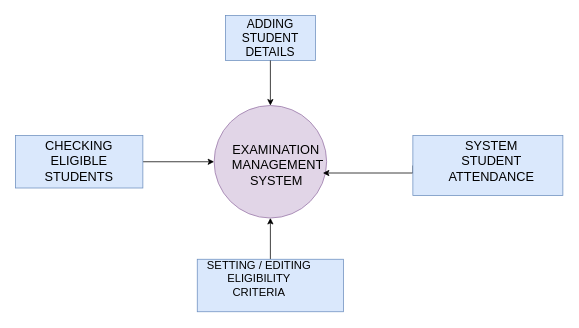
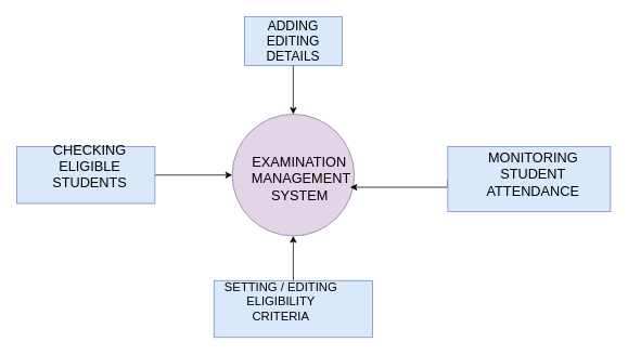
  <mxCell id="0" />
  <mxCell id="1" parent="0" />
  <mxCell id="2" style="edgeStyle=orthogonalEdgeStyle;rounded=0;orthogonalLoop=1;jettySize=auto;html=1;exitX=1;exitY=0.5;exitDx=0;exitDy=0;entryX=0;entryY=0.5;entryDx=0;entryDy=0;" edge="1" parent="1" source="3" target="4"><mxGeometry relative="1" as="geometry" /></mxCell>
  <mxCell id="3" value="" style="rounded=0;whiteSpace=wrap;html=1;fillColor=#dae8fc;strokeColor=#6c8ebf;" vertex="1" parent="1"><mxGeometry x="20" y="180" width="170" height="70" as="geometry" /></mxCell>
  <mxCell id="4" value="" style="ellipse;whiteSpace=wrap;html=1;aspect=fixed;fillColor=#e1d5e7;strokeColor=#9673a6;" vertex="1" parent="1"><mxGeometry x="285" y="140" width="150" height="150" as="geometry" /></mxCell>
  <mxCell id="5" value="&lt;font style=&quot;font-size: 17px&quot;&gt;EXAMINATION&amp;nbsp;&lt;br&gt;MANAGEMENT&lt;br&gt;SYSTEM&lt;/font&gt;&amp;nbsp;" style="text;html=1;strokeColor=none;fillColor=none;align=center;verticalAlign=middle;whiteSpace=wrap;rounded=0;" vertex="1" parent="1"><mxGeometry x="350" y="210" width="40" height="20" as="geometry" /></mxCell>
- <mxCell id="6" value="&lt;font style=&quot;font-size: 17px&quot;&gt;CHECKING ELIGIBLE STUDENTS&lt;/font&gt;" style="text;html=1;strokeColor=none;fillColor=none;align=center;verticalAlign=middle;whiteSpace=wrap;rounded=0;" vertex="1" parent="1"><mxGeometry x="35" y="195" width="140" height="40" as="geometry" /></mxCell>
+ <mxCell id="6" value="&lt;font style=&quot;font-size: 17px&quot;&gt;CHECKING ELIGIBLE STUDENTS&lt;/font&gt;" style="text;html=1;strokeColor=none;fillColor=none;align=center;verticalAlign=middle;whiteSpace=wrap;rounded=0;" vertex="1" parent="1"><mxGeometry x="40" y="185" width="140" height="40" as="geometry" /></mxCell>
  <mxCell id="7" value="" style="rounded=0;whiteSpace=wrap;html=1;fillColor=#dae8fc;strokeColor=#6c8ebf;" vertex="1" parent="1"><mxGeometry x="300" y="20" width="120" height="60" as="geometry" /></mxCell>
  <mxCell id="8" style="edgeStyle=orthogonalEdgeStyle;rounded=0;orthogonalLoop=1;jettySize=auto;html=1;" edge="1" parent="1"><mxGeometry relative="1" as="geometry"><mxPoint x="360" y="140" as="targetPoint" /><mxPoint x="360" y="80" as="sourcePoint" /></mxGeometry></mxCell>
- <mxCell id="9" value="&lt;font style=&quot;font-size: 16px&quot;&gt;ADDING STUDENT DETAILS&lt;/font&gt;" style="text;html=1;strokeColor=none;fillColor=none;align=center;verticalAlign=middle;whiteSpace=wrap;rounded=0;" vertex="1" parent="1"><mxGeometry x="310" y="40" width="100" height="20" as="geometry" /></mxCell>
+ <mxCell id="9" value="&lt;font style=&quot;font-size: 16px&quot;&gt;ADDING EDITING DETAILS&lt;/font&gt;" style="text;html=1;strokeColor=none;fillColor=none;align=center;verticalAlign=middle;whiteSpace=wrap;rounded=0;" vertex="1" parent="1"><mxGeometry x="310" y="40" width="100" height="20" as="geometry" /></mxCell>
  <mxCell id="10" style="edgeStyle=orthogonalEdgeStyle;rounded=0;orthogonalLoop=1;jettySize=auto;html=1;exitX=0;exitY=0.5;exitDx=0;exitDy=0;" edge="1" parent="1" source="11"><mxGeometry relative="1" as="geometry"><mxPoint x="430" y="230" as="targetPoint" /><Array as="points"><mxPoint x="550" y="230" /></Array></mxGeometry></mxCell>
  <mxCell id="11" value="" style="rounded=0;whiteSpace=wrap;html=1;fillColor=#dae8fc;strokeColor=#6c8ebf;" vertex="1" parent="1"><mxGeometry x="550" y="180" width="200" height="80" as="geometry" /></mxCell>
- <mxCell id="12" value="&lt;font style=&quot;font-size: 17px&quot;&gt;SYSTEM STUDENT ATTENDANCE&lt;/font&gt;" style="text;html=1;strokeColor=none;fillColor=none;align=center;verticalAlign=middle;whiteSpace=wrap;rounded=0;" vertex="1" parent="1"><mxGeometry x="580" y="195" width="150" height="40" as="geometry" /></mxCell>
+ <mxCell id="12" value="&lt;font style=&quot;font-size: 17px&quot;&gt;MONITORING STUDENT ATTENDANCE&lt;/font&gt;" style="text;html=1;strokeColor=none;fillColor=none;align=center;verticalAlign=middle;whiteSpace=wrap;rounded=0;" vertex="1" parent="1"><mxGeometry x="580" y="195" width="150" height="40" as="geometry" /></mxCell>
  <mxCell id="13" style="edgeStyle=orthogonalEdgeStyle;rounded=0;orthogonalLoop=1;jettySize=auto;html=1;exitX=0.5;exitY=0;exitDx=0;exitDy=0;entryX=0.5;entryY=1;entryDx=0;entryDy=0;" edge="1" parent="1" source="14" target="4"><mxGeometry relative="1" as="geometry" /></mxCell>
  <mxCell id="14" value="" style="rounded=0;whiteSpace=wrap;html=1;fillColor=#dae8fc;strokeColor=#6c8ebf;" vertex="1" parent="1"><mxGeometry x="262.5" y="345" width="195" height="70" as="geometry" /></mxCell>
  <mxCell id="15" value="&lt;font style=&quot;font-size: 15px&quot;&gt;SETTING / EDITING ELIGIBILITY CRITERIA&lt;/font&gt;" style="text;html=1;strokeColor=none;fillColor=none;align=center;verticalAlign=middle;whiteSpace=wrap;rounded=0;" vertex="1" parent="1"><mxGeometry x="270" y="360" width="150" height="20" as="geometry" /></mxCell>
